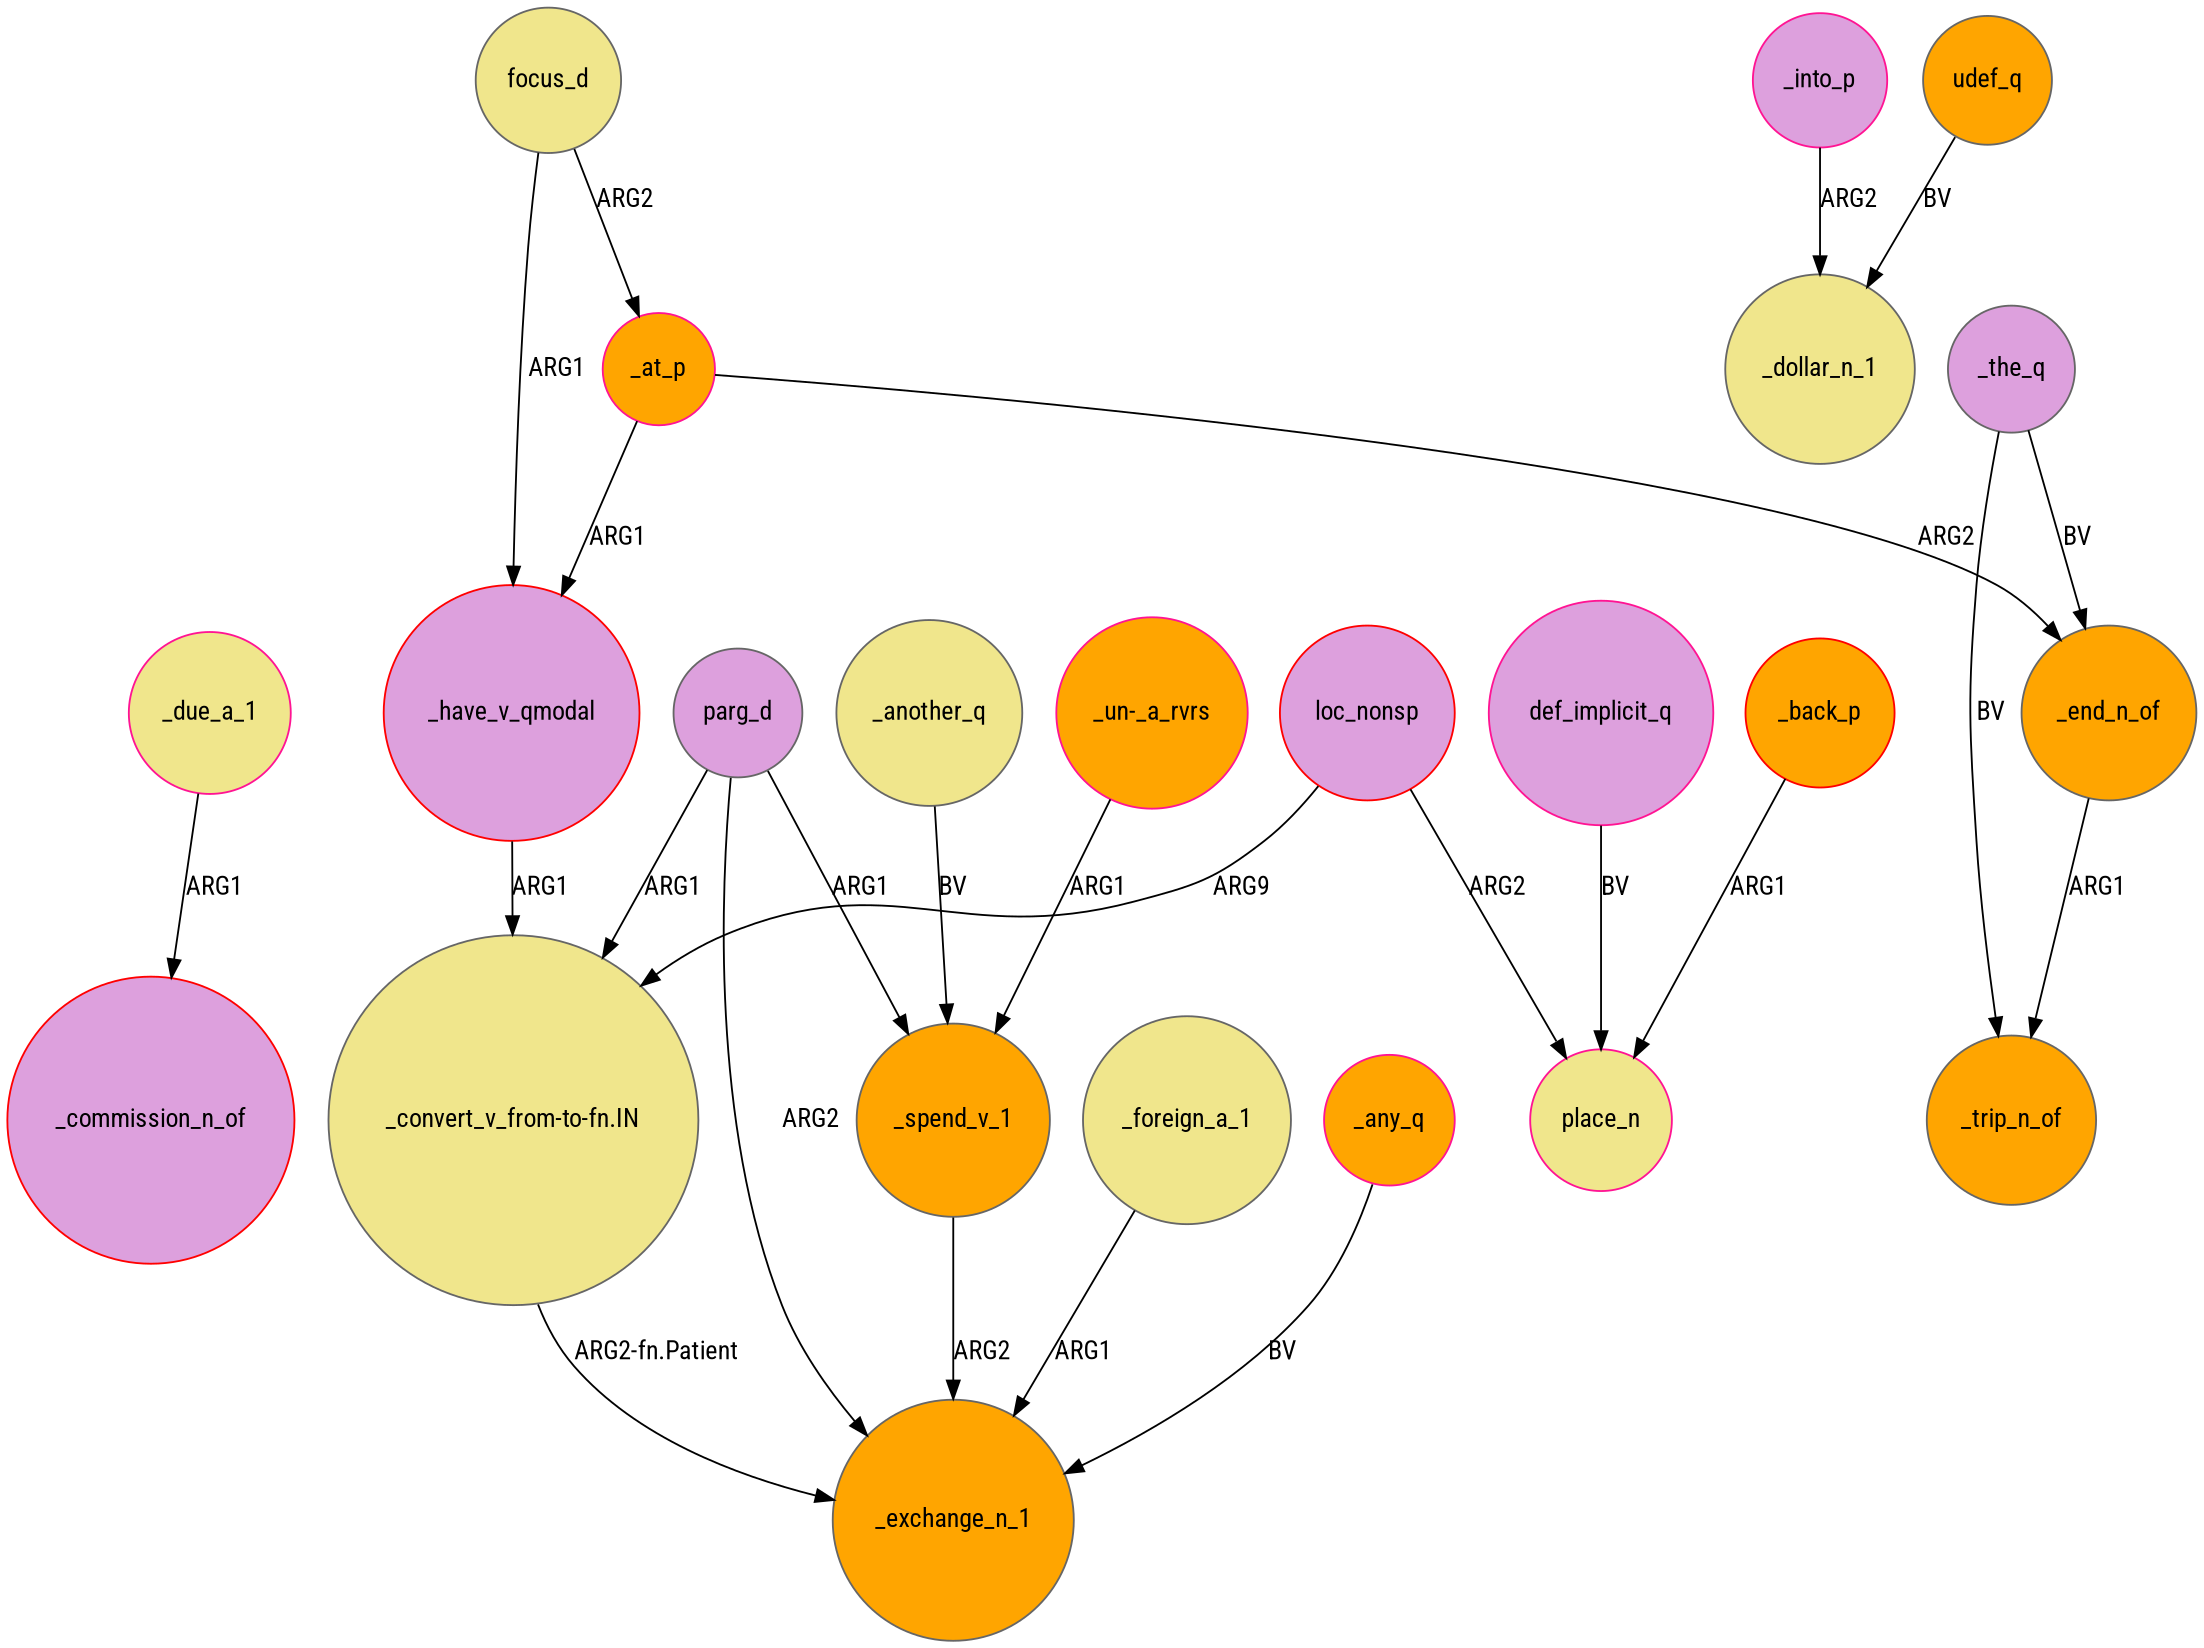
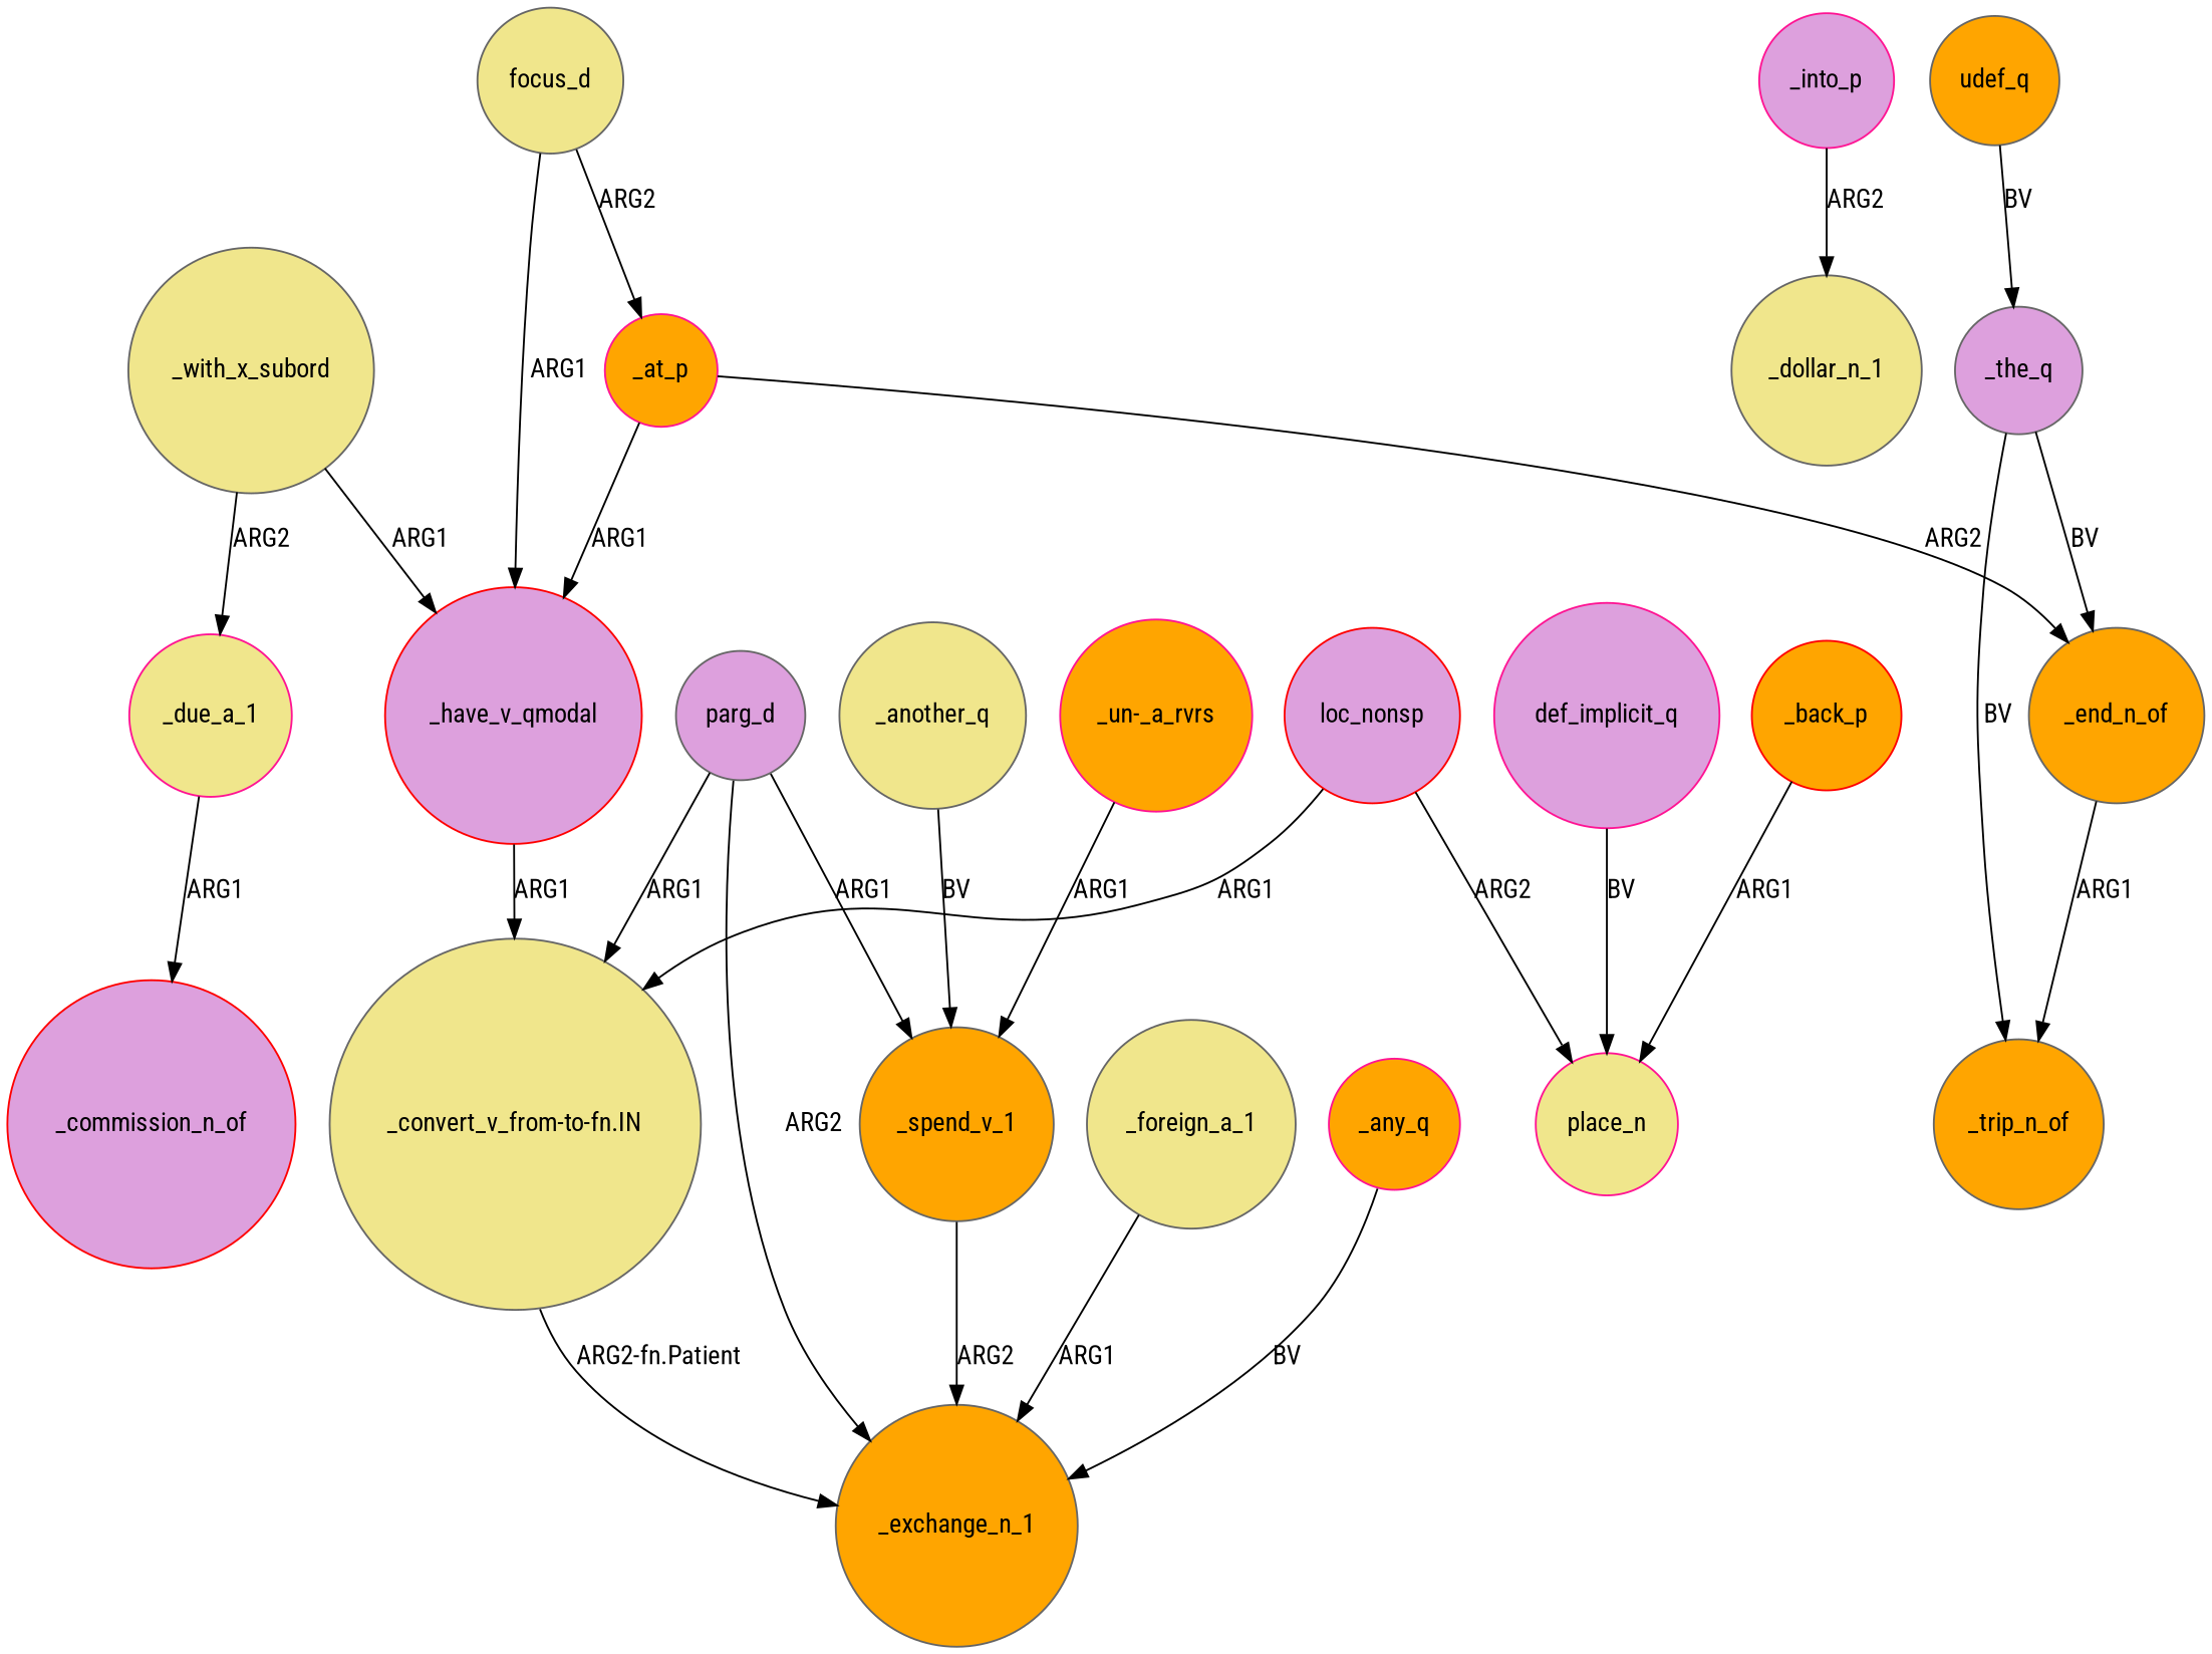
  digraph {
    fontname="Roboto Condensed"
    node [color=gray40 fillcolor=orange fontname="Roboto Condensed" shape=circle style=filled]
    edge [fontname="Roboto Condensed"]
    _due_a_1 [color=deeppink fillcolor=khaki]
    _commission_n_of [color=red fillcolor=plum]
    parg_d [fillcolor=plum]
    _exchange_n_1
    "_convert_v_from-to-fn.IN" [fillcolor=khaki]
    _spend_v_1
    _into_p [color=deeppink fillcolor=plum]
    _dollar_n_1 [fillcolor=khaki]
    place_n [color=deeppink fillcolor=khaki]
    _at_p [color=deeppink]
    _have_v_qmodal [color=red fillcolor=plum]
    _end_n_of
    _trip_n_of
    _the_q [fillcolor=plum]
    _foreign_a_1 [fillcolor=khaki]
    _another_q [fillcolor=khaki]
    def_implicit_q [color=deeppink fillcolor=plum]
    _any_q [color=deeppink]
    focus_d [fillcolor=khaki]
+   _with_x_subord [fillcolor=khaki]
    loc_nonsp [color=red fillcolor=plum]
    "_un-_a_rvrs" [color=deeppink]
    _back_p [color=red]
    udef_q
    _due_a_1 -> _commission_n_of [label=ARG1]
    parg_d -> _exchange_n_1 [label=ARG2]
    parg_d -> "_convert_v_from-to-fn.IN" [label=ARG1]
    parg_d -> _spend_v_1 [label=ARG1]
    "_convert_v_from-to-fn.IN" -> _exchange_n_1 [label="ARG2-fn.Patient"]
    _spend_v_1 -> _exchange_n_1 [label=ARG2]
    _into_p -> _dollar_n_1 [label=ARG2]
    _at_p -> _have_v_qmodal [label=ARG1]
    _at_p -> _end_n_of [label=ARG2]
    _have_v_qmodal -> "_convert_v_from-to-fn.IN" [label=ARG1]
    _end_n_of -> _trip_n_of [label=ARG1]
    _the_q -> _end_n_of [label=BV]
    _the_q -> _trip_n_of [label=BV]
    _foreign_a_1 -> _exchange_n_1 [label=ARG1]
    _another_q -> _spend_v_1 [label=BV]
    def_implicit_q -> place_n [label=BV]
    _any_q -> _exchange_n_1 [label=BV]
    focus_d -> _at_p [label=ARG2]
    focus_d -> _have_v_qmodal [label=ARG1]
-   loc_nonsp -> "_convert_v_from-to-fn.IN" [label=ARG9]
+   _with_x_subord -> _due_a_1 [label=ARG2]
+   _with_x_subord -> _have_v_qmodal [label=ARG1]
+   loc_nonsp -> "_convert_v_from-to-fn.IN" [label=ARG1]
    loc_nonsp -> place_n [label=ARG2]
    "_un-_a_rvrs" -> _spend_v_1 [label=ARG1]
    _back_p -> place_n [label=ARG1]
-   udef_q -> _dollar_n_1 [label=BV]
+   udef_q -> _the_q [label=BV]
  }
